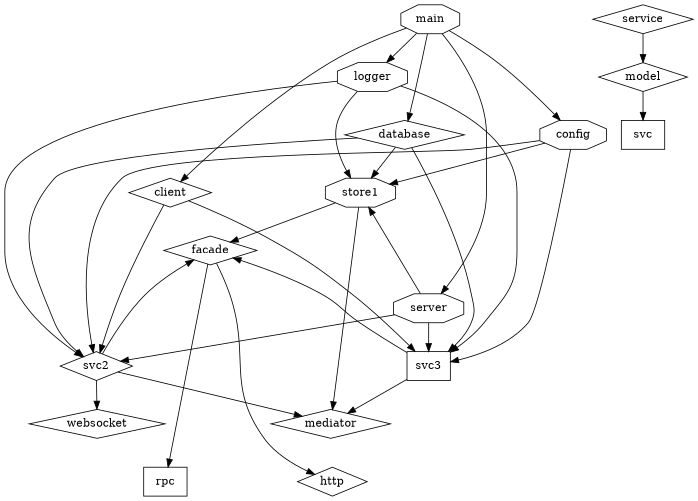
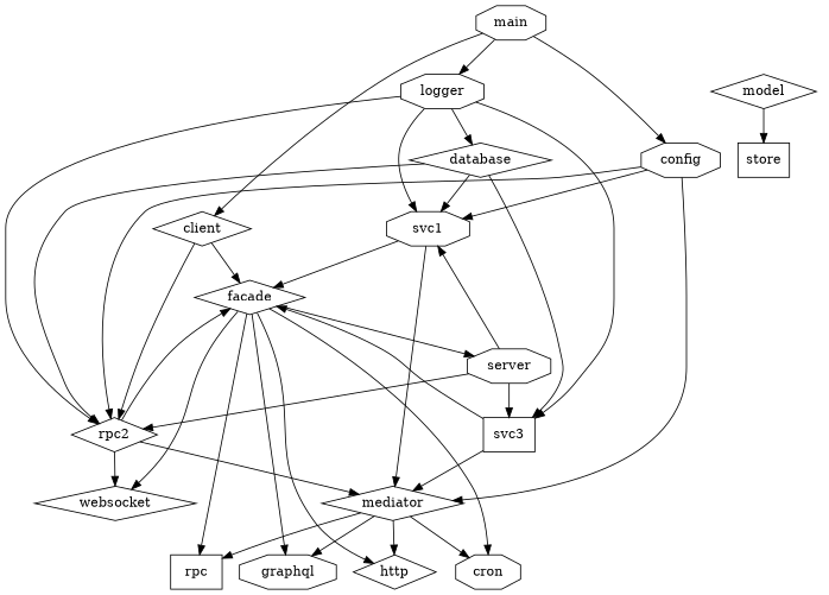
  digraph {
    node [shape=diamond]
    main [shape=octagon]
    database
    logger [shape=octagon]
    config [shape=octagon]
    client
    server [shape=octagon]
-   svc1 [shape=octagon label=store1]
-   svc2
+   svc1 [shape=octagon]
+   svc2 [label=rpc2]
    svc3 [shape=box]
    mediator
    facade
    websocket
    http
+   cron [shape=octagon]
    rpc [shape=box]
-   service
+   graphql [shape=octagon]
    model
-   store [shape=box label=svc]
-   main -> database
+   store [shape=box]
+   logger -> database
    main -> logger
    main -> config
    main -> client
-   main -> server
+   facade -> server
    database -> svc1
    database -> svc2
    database -> svc3
    logger -> svc1
    logger -> svc2
    logger -> svc3
    config -> svc1
    config -> svc2
-   config -> svc3
+   config -> mediator
    client -> svc2
-   client -> svc3
+   client -> facade
    server -> svc1
    server -> svc2
    server -> svc3
    svc1 -> mediator
    svc1 -> facade
    svc2 -> mediator
    svc2 -> facade
    svc2 -> websocket
    svc3 -> mediator
    svc3 -> facade
+   mediator -> http
+   mediator -> cron
+   mediator -> rpc
+   mediator -> graphql
+   facade -> websocket
    facade -> http
+   facade -> cron
    facade -> rpc
-   service -> model
+   facade -> graphql
    model -> store
  }
